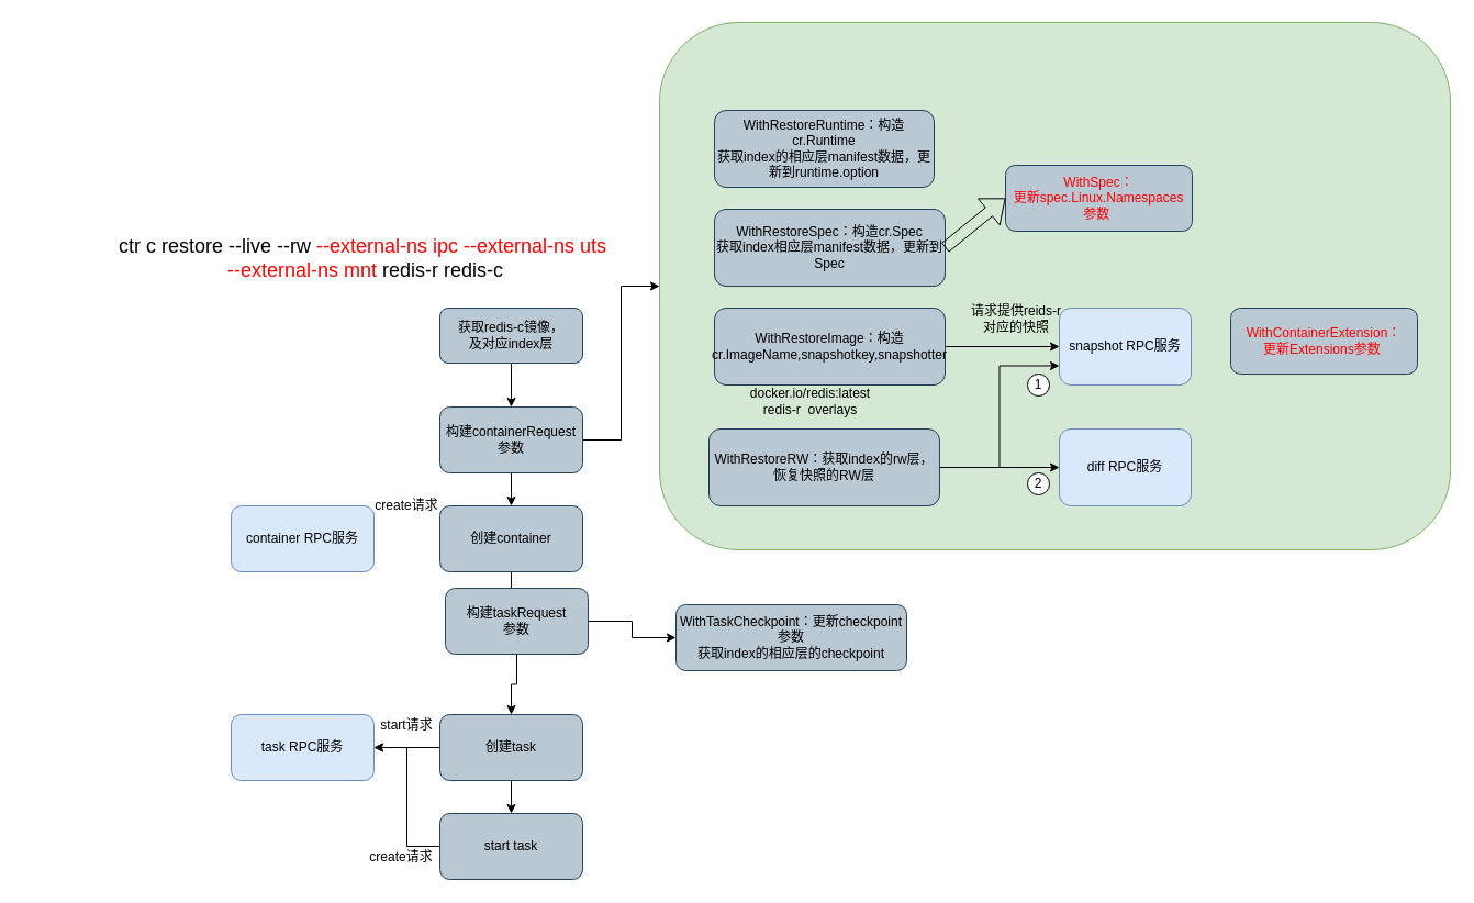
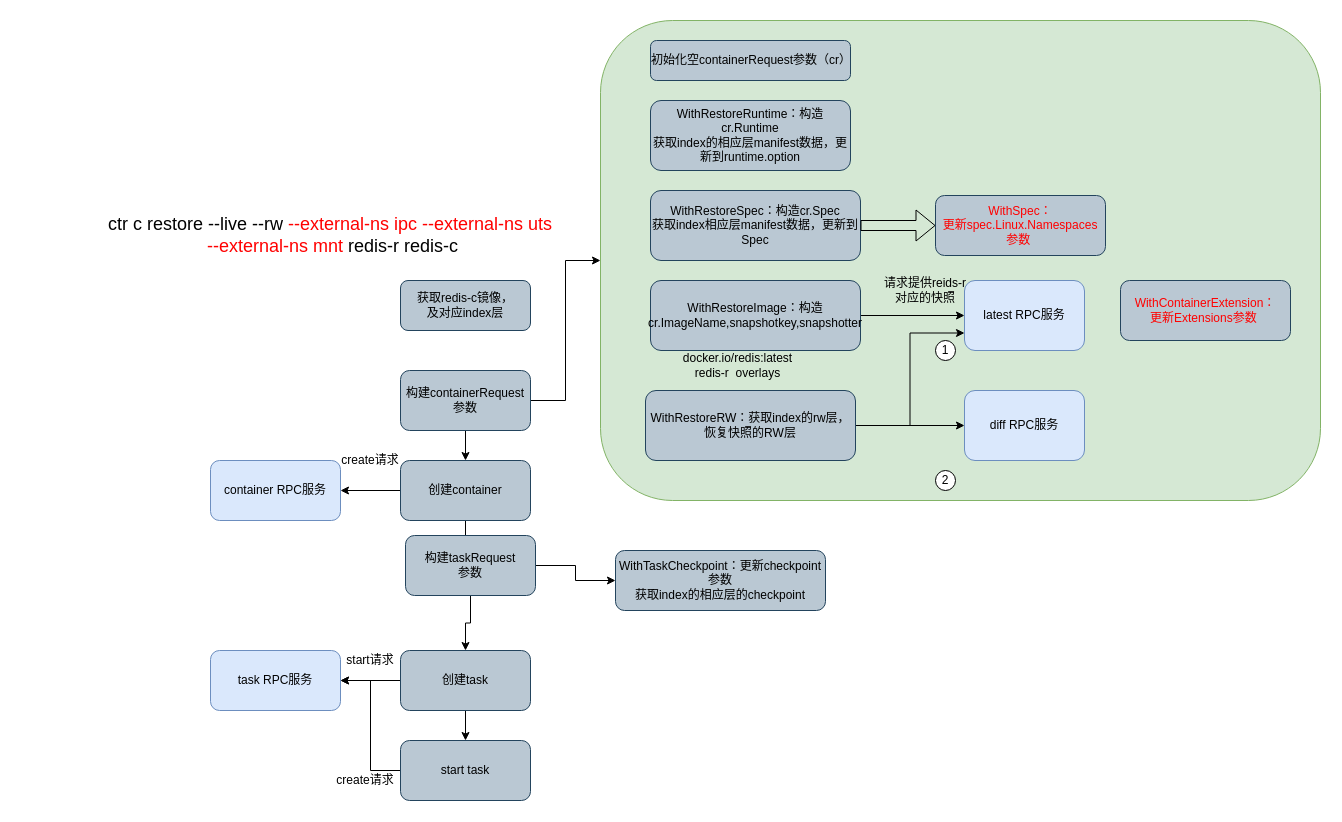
  <mxCell id="0" />
  <mxCell id="1" parent="0" />
  <mxCell id="2" value="" style="rounded=1;whiteSpace=wrap;html=1;fillColor=#d5e8d4;strokeColor=#82b366;" vertex="1" parent="1"><mxGeometry x="600" y="20" width="720" height="480" as="geometry" /></mxCell>
  <mxCell id="3" value="&lt;font style=&quot;font-size: 18px;&quot;&gt;ctr c restore --live --rw &lt;font style=&quot;font-size: 18px;&quot; color=&quot;#ff0000&quot;&gt;--external-ns ipc --external-ns uts&amp;nbsp;&lt;/font&gt;&lt;/font&gt;&lt;div&gt;&lt;font style=&quot;font-size: 18px;&quot;&gt;&lt;font style=&quot;font-size: 18px;&quot; color=&quot;#ff0000&quot;&gt;--external-ns mnt&lt;/font&gt; redis-r redis-c&lt;/font&gt;&lt;/div&gt;" style="text;html=1;align=center;verticalAlign=middle;whiteSpace=wrap;rounded=0;" vertex="1" parent="1"><mxGeometry x="20" y="210" width="625" height="50" as="geometry" /></mxCell>
- <mxCell id="4" style="edgeStyle=orthogonalEdgeStyle;rounded=0;orthogonalLoop=1;jettySize=auto;html=1;entryX=0.5;entryY=0;entryDx=0;entryDy=0;" edge="1" parent="1" source="5" target="8"><mxGeometry relative="1" as="geometry" /></mxCell>
  <mxCell id="5" value="获取redis-c镜像，&lt;div&gt;及对应index层&lt;/div&gt;" style="rounded=1;whiteSpace=wrap;html=1;fillColor=#bac8d3;strokeColor=#23445d;" vertex="1" parent="1"><mxGeometry x="400" y="280" width="130" height="50" as="geometry" /></mxCell>
  <mxCell id="6" style="edgeStyle=orthogonalEdgeStyle;rounded=0;orthogonalLoop=1;jettySize=auto;html=1;entryX=0.5;entryY=0;entryDx=0;entryDy=0;" edge="1" parent="1" source="8" target="25"><mxGeometry relative="1" as="geometry" /></mxCell>
  <mxCell id="7" style="edgeStyle=orthogonalEdgeStyle;rounded=0;orthogonalLoop=1;jettySize=auto;html=1;" edge="1" parent="1" source="8" target="2"><mxGeometry relative="1" as="geometry" /></mxCell>
  <mxCell id="8" value="构建containerRequest&lt;div&gt;参数&lt;/div&gt;" style="rounded=1;whiteSpace=wrap;html=1;fillColor=#bac8d3;strokeColor=#23445d;" vertex="1" parent="1"><mxGeometry x="400" y="370" width="130" height="60" as="geometry" /></mxCell>
+ <mxCell id="9" value="初始化空containerRequest参数（cr）" style="rounded=1;whiteSpace=wrap;html=1;fillColor=#bac8d3;strokeColor=#23445d;" vertex="1" parent="1"><mxGeometry x="650" y="40" width="200" height="40" as="geometry" /></mxCell>
  <mxCell id="10" value="&lt;div&gt;WithRestoreRuntime：构造cr.Runtime&lt;/div&gt;&lt;div&gt;&lt;span style=&quot;background-color: initial;&quot;&gt;获取index的相应层manifest数据，更新到runtime.option&lt;/span&gt;&lt;br&gt;&lt;/div&gt;" style="rounded=1;whiteSpace=wrap;html=1;fillColor=#bac8d3;strokeColor=#23445d;" vertex="1" parent="1"><mxGeometry x="650" y="100" width="200" height="70" as="geometry" /></mxCell>
  <mxCell id="11" value="&lt;div&gt;WithRestoreSpec：构造cr.Spec&lt;/div&gt;&lt;div&gt;&lt;span style=&quot;background-color: initial;&quot;&gt;获取index相应层manifest数据，更新到Spec&lt;/span&gt;&lt;br&gt;&lt;/div&gt;" style="rounded=1;whiteSpace=wrap;html=1;fillColor=#bac8d3;strokeColor=#23445d;" vertex="1" parent="1"><mxGeometry x="650" y="190" width="210" height="70" as="geometry" /></mxCell>
  <mxCell id="12" style="edgeStyle=orthogonalEdgeStyle;rounded=0;orthogonalLoop=1;jettySize=auto;html=1;entryX=0;entryY=0.5;entryDx=0;entryDy=0;" edge="1" parent="1" source="13" target="15"><mxGeometry relative="1" as="geometry" /></mxCell>
  <mxCell id="13" value="&lt;div&gt;WithRestoreImage：构造cr.ImageName,snapshotkey,snapshotter&lt;/div&gt;" style="rounded=1;whiteSpace=wrap;html=1;fillColor=#bac8d3;strokeColor=#23445d;" vertex="1" parent="1"><mxGeometry x="650" y="280" width="210" height="70" as="geometry" /></mxCell>
  <mxCell id="14" value="docker.io/redis:latest&lt;div&gt;redis-r&amp;nbsp;&amp;nbsp;&lt;span style=&quot;background-color: initial;&quot;&gt;overlays&lt;/span&gt;&lt;/div&gt;" style="text;html=1;align=center;verticalAlign=middle;whiteSpace=wrap;rounded=0;" vertex="1" parent="1"><mxGeometry x="650" y="335" width="175" height="60" as="geometry" /></mxCell>
- <mxCell id="15" value="snapshot RPC服务" style="rounded=1;whiteSpace=wrap;html=1;fillColor=#dae8fc;strokeColor=#6c8ebf;" vertex="1" parent="1"><mxGeometry x="964" y="280" width="120" height="70" as="geometry" /></mxCell>
+ <mxCell id="15" value="latest RPC服务" style="rounded=1;whiteSpace=wrap;html=1;fillColor=#dae8fc;strokeColor=#6c8ebf;" vertex="1" parent="1"><mxGeometry x="964" y="280" width="120" height="70" as="geometry" /></mxCell>
  <mxCell id="16" value="请求提供reids-r&lt;div&gt;对应的快照&lt;/div&gt;" style="text;html=1;align=center;verticalAlign=middle;whiteSpace=wrap;rounded=0;" vertex="1" parent="1"><mxGeometry x="865" y="260" width="120" height="60" as="geometry" /></mxCell>
  <mxCell id="17" style="edgeStyle=orthogonalEdgeStyle;rounded=0;orthogonalLoop=1;jettySize=auto;html=1;entryX=0;entryY=0.75;entryDx=0;entryDy=0;" edge="1" parent="1" source="19" target="15"><mxGeometry relative="1" as="geometry" /></mxCell>
  <mxCell id="18" style="edgeStyle=orthogonalEdgeStyle;rounded=0;orthogonalLoop=1;jettySize=auto;html=1;entryX=0;entryY=0.5;entryDx=0;entryDy=0;" edge="1" parent="1" source="19" target="20"><mxGeometry relative="1" as="geometry" /></mxCell>
  <mxCell id="19" value="&lt;div&gt;WithRestoreRW：获取index的rw层，恢复快照的RW层&lt;/div&gt;" style="rounded=1;whiteSpace=wrap;html=1;fillColor=#bac8d3;strokeColor=#23445d;" vertex="1" parent="1"><mxGeometry x="645" y="390" width="210" height="70" as="geometry" /></mxCell>
  <mxCell id="20" value="diff RPC服务" style="rounded=1;whiteSpace=wrap;html=1;fillColor=#dae8fc;strokeColor=#6c8ebf;" vertex="1" parent="1"><mxGeometry x="964" y="390" width="120" height="70" as="geometry" /></mxCell>
  <mxCell id="21" value="1" style="ellipse;whiteSpace=wrap;html=1;aspect=fixed;" vertex="1" parent="1"><mxGeometry x="935" y="340" width="20" height="20" as="geometry" /></mxCell>
- <mxCell id="22" value="2" style="ellipse;whiteSpace=wrap;html=1;aspect=fixed;" vertex="1" parent="1"><mxGeometry x="935" y="430" width="20" height="20" as="geometry" /></mxCell>
+ <mxCell id="22" value="2" style="ellipse;whiteSpace=wrap;html=1;aspect=fixed;" vertex="1" parent="1"><mxGeometry x="935" y="470" width="20" height="20" as="geometry" /></mxCell>
+ <mxCell id="23" style="edgeStyle=orthogonalEdgeStyle;rounded=0;orthogonalLoop=1;jettySize=auto;html=1;entryX=1;entryY=0.5;entryDx=0;entryDy=0;" edge="1" parent="1" source="25" target="26"><mxGeometry relative="1" as="geometry" /></mxCell>
  <mxCell id="24" style="edgeStyle=orthogonalEdgeStyle;rounded=0;orthogonalLoop=1;jettySize=auto;html=1;entryX=0.5;entryY=0;entryDx=0;entryDy=0;" edge="1" parent="1" source="25" target="29"><mxGeometry relative="1" as="geometry" /></mxCell>
  <mxCell id="25" value="创建container" style="rounded=1;whiteSpace=wrap;html=1;fillColor=#bac8d3;strokeColor=#23445d;" vertex="1" parent="1"><mxGeometry x="400" y="460" width="130" height="60" as="geometry" /></mxCell>
  <mxCell id="26" value="container RPC服务" style="rounded=1;whiteSpace=wrap;html=1;fillColor=#dae8fc;strokeColor=#6c8ebf;" vertex="1" parent="1"><mxGeometry x="210" y="460" width="130" height="60" as="geometry" /></mxCell>
  <mxCell id="27" style="edgeStyle=orthogonalEdgeStyle;rounded=0;orthogonalLoop=1;jettySize=auto;html=1;entryX=0.5;entryY=0;entryDx=0;entryDy=0;" edge="1" parent="1" source="29" target="39"><mxGeometry relative="1" as="geometry" /></mxCell>
  <mxCell id="28" style="edgeStyle=orthogonalEdgeStyle;rounded=0;orthogonalLoop=1;jettySize=auto;html=1;entryX=0;entryY=0.5;entryDx=0;entryDy=0;" edge="1" parent="1" source="29" target="30"><mxGeometry relative="1" as="geometry" /></mxCell>
  <mxCell id="29" value="构建taskRequest&lt;div&gt;参数&lt;/div&gt;" style="rounded=1;whiteSpace=wrap;html=1;fillColor=#bac8d3;strokeColor=#23445d;" vertex="1" parent="1"><mxGeometry x="405" y="535" width="130" height="60" as="geometry" /></mxCell>
  <mxCell id="30" value="&lt;div&gt;WithTaskCheckpoint：更新checkpoint参数&lt;/div&gt;&lt;div&gt;获取index的相应层的&lt;span style=&quot;background-color: initial;&quot;&gt;checkpoint&lt;/span&gt;&lt;/div&gt;" style="rounded=1;whiteSpace=wrap;html=1;fillColor=#bac8d3;strokeColor=#23445d;" vertex="1" parent="1"><mxGeometry x="615" y="550" width="210" height="60" as="geometry" /></mxCell>
  <mxCell id="31" value="task RPC服务" style="rounded=1;whiteSpace=wrap;html=1;fillColor=#dae8fc;strokeColor=#6c8ebf;" vertex="1" parent="1"><mxGeometry x="210" y="650" width="130" height="60" as="geometry" /></mxCell>
  <mxCell id="32" value="create请求" style="text;html=1;align=center;verticalAlign=middle;whiteSpace=wrap;rounded=0;" vertex="1" parent="1"><mxGeometry x="310" y="430" width="120" height="60" as="geometry" /></mxCell>
  <mxCell id="33" value="create请求" style="text;html=1;align=center;verticalAlign=middle;whiteSpace=wrap;rounded=0;" vertex="1" parent="1"><mxGeometry x="320" y="760" width="90" height="40" as="geometry" /></mxCell>
  <mxCell id="34" style="edgeStyle=orthogonalEdgeStyle;rounded=0;orthogonalLoop=1;jettySize=auto;html=1;entryX=1;entryY=0.5;entryDx=0;entryDy=0;" edge="1" parent="1" source="35" target="31"><mxGeometry relative="1" as="geometry" /></mxCell>
  <mxCell id="35" value="start task" style="rounded=1;whiteSpace=wrap;html=1;fillColor=#bac8d3;strokeColor=#23445d;" vertex="1" parent="1"><mxGeometry x="400" y="740" width="130" height="60" as="geometry" /></mxCell>
  <mxCell id="36" value="start请求" style="text;html=1;align=center;verticalAlign=middle;whiteSpace=wrap;rounded=0;" vertex="1" parent="1"><mxGeometry x="325" y="640" width="90" height="40" as="geometry" /></mxCell>
  <mxCell id="37" style="edgeStyle=orthogonalEdgeStyle;rounded=0;orthogonalLoop=1;jettySize=auto;html=1;entryX=0.5;entryY=0;entryDx=0;entryDy=0;" edge="1" parent="1" source="39" target="35"><mxGeometry relative="1" as="geometry" /></mxCell>
  <mxCell id="38" style="edgeStyle=orthogonalEdgeStyle;rounded=0;orthogonalLoop=1;jettySize=auto;html=1;entryX=1;entryY=0.5;entryDx=0;entryDy=0;" edge="1" parent="1" source="39" target="31"><mxGeometry relative="1" as="geometry" /></mxCell>
  <mxCell id="39" value="创建task" style="rounded=1;whiteSpace=wrap;html=1;fillColor=#bac8d3;strokeColor=#23445d;" vertex="1" parent="1"><mxGeometry x="400" y="650" width="130" height="60" as="geometry" /></mxCell>
- <mxCell id="40" value="&lt;font color=&quot;#ff0000&quot;&gt;WithSpec：&lt;/font&gt;&lt;div&gt;&lt;font color=&quot;#ff0000&quot;&gt;更新&lt;span style=&quot;background-color: initial;&quot;&gt;spec.Linux.Namespaces&lt;/span&gt;&lt;/font&gt;&lt;div&gt;&lt;span style=&quot;background-color: initial;&quot;&gt;&lt;font color=&quot;#ff0000&quot;&gt;参数&amp;nbsp;&lt;/font&gt;&lt;/span&gt;&lt;/div&gt;&lt;/div&gt;" style="rounded=1;whiteSpace=wrap;html=1;fillColor=#bac8d3;strokeColor=#23445d;" vertex="1" parent="1"><mxGeometry x="915" y="150" width="170" height="60" as="geometry" /></mxCell>
+ <mxCell id="40" value="&lt;font color=&quot;#ff0000&quot;&gt;WithSpec：&lt;/font&gt;&lt;div&gt;&lt;font color=&quot;#ff0000&quot;&gt;更新&lt;span style=&quot;background-color: initial;&quot;&gt;spec.Linux.Namespaces&lt;/span&gt;&lt;/font&gt;&lt;div&gt;&lt;span style=&quot;background-color: initial;&quot;&gt;&lt;font color=&quot;#ff0000&quot;&gt;参数&amp;nbsp;&lt;/font&gt;&lt;/span&gt;&lt;/div&gt;&lt;/div&gt;" style="rounded=1;whiteSpace=wrap;html=1;fillColor=#bac8d3;strokeColor=#23445d;" vertex="1" parent="1"><mxGeometry x="935" y="195" width="170" height="60" as="geometry" /></mxCell>
  <mxCell id="41" value="&lt;div&gt;&lt;font color=&quot;#ff0000&quot;&gt;WithContainerExtension&lt;span style=&quot;background-color: initial;&quot;&gt;：&lt;/span&gt;&lt;/font&gt;&lt;/div&gt;&lt;div&gt;&lt;font color=&quot;#ff0000&quot;&gt;更新&lt;span style=&quot;background-color: initial;&quot;&gt;Extensions&lt;/span&gt;&lt;span style=&quot;background-color: initial;&quot;&gt;参数&amp;nbsp;&lt;/span&gt;&lt;/font&gt;&lt;/div&gt;" style="rounded=1;whiteSpace=wrap;html=1;fillColor=#bac8d3;strokeColor=#23445d;" vertex="1" parent="1"><mxGeometry x="1120" y="280" width="170" height="60" as="geometry" /></mxCell>
  <mxCell id="42" value="" style="shape=flexArrow;endArrow=classic;html=1;rounded=0;exitX=1;exitY=0.5;exitDx=0;exitDy=0;entryX=0;entryY=0.5;entryDx=0;entryDy=0;" edge="1" parent="1" source="11" target="40"><mxGeometry width="50" height="50" relative="1" as="geometry"><mxPoint x="890" y="210" as="sourcePoint" /><mxPoint x="940" y="160" as="targetPoint" /></mxGeometry></mxCell>
